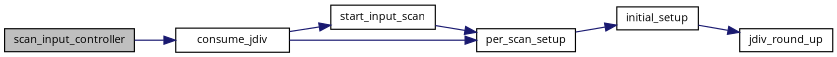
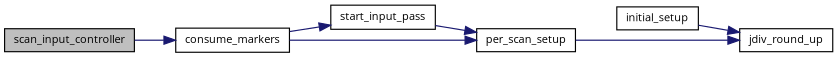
  digraph {
    fontname="Open Sans"
    rankdir=LR
    node [color=black fontname="Open Sans" fontsize=10 shape=record]
    edge [color=midnightblue fontname="Open Sans" fontsize=10 labelfontname=Helvetica labelfontsize=10 style=solid]
    n1 [fillcolor=grey75 fontcolor=black height=0.2 label=scan_input_controller style=filled width=0.4]
-   n2 [height=0.2 label=consume_jdiv width=0.4]
-   n3 [height=0.2 label=start_input_scan width=0.4]
+   n2 [height=0.2 label=consume_markers width=0.4]
+   n3 [height=0.2 label=start_input_pass width=0.4]
    n4 [height=0.2 label=per_scan_setup width=0.4]
    n5 [height=0.2 label=initial_setup width=0.4]
    n6 [height=0.2 label=jdiv_round_up width=0.4]
    n1 -> n2
    n2 -> n3
    n2 -> n4
    n3 -> n4
-   n4 -> n5
+   n4 -> n6
    n5 -> n6
  }
